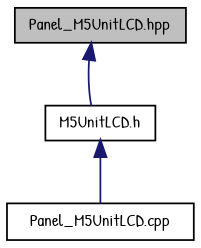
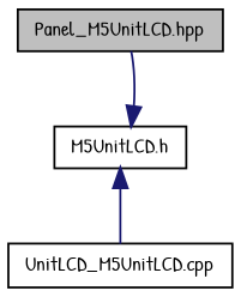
  digraph {
    fontname="Patrick Hand"
    node [color=black fillcolor=white fontname="Patrick Hand" fontsize=10 shape=record style=filled]
    edge [color=midnightblue dir=back fontname="Patrick Hand" fontsize=10 labelfontname=Helvetica labelfontsize=10 style=solid]
    n1 [fillcolor=grey75 fontcolor=black height=0.2 label="Panel_M5UnitLCD.hpp" width=0.4]
    n2 [height=0.2 label="M5UnitLCD.h" width=0.4]
-   n3 [height=0.2 label="Panel_M5UnitLCD.cpp" width=0.4]
-   n1 -> n2
+   n3 [height=0.2 label="UnitLCD_M5UnitLCD.cpp" width=0.4]
+   n2 -> n1
    n2 -> n3
  }
